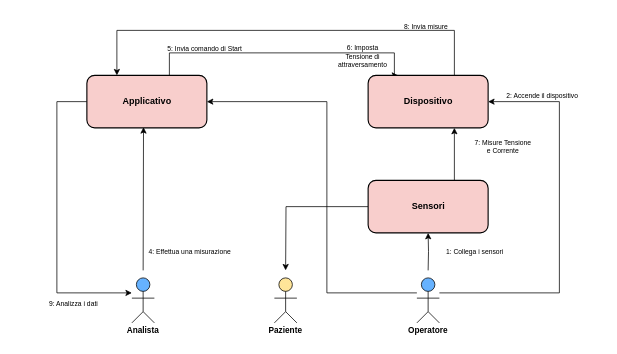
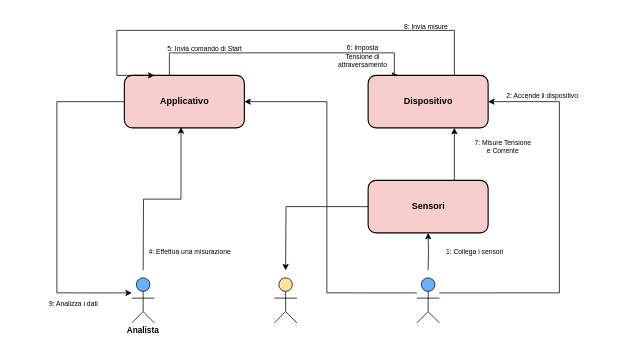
  <mxCell id="0" />
  <mxCell id="1" parent="0" />
  <mxCell id="2" style="edgeStyle=orthogonalEdgeStyle;rounded=0;orthogonalLoop=1;jettySize=auto;html=1;" edge="1" parent="1" source="4"><mxGeometry relative="1" as="geometry"><mxPoint x="175" y="390.029" as="targetPoint" /><Array as="points"><mxPoint x="75" y="135" /><mxPoint x="75" y="390" /></Array></mxGeometry></mxCell>
  <mxCell id="3" style="edgeStyle=orthogonalEdgeStyle;rounded=0;orthogonalLoop=1;jettySize=auto;html=1;entryX=0.25;entryY=0;entryDx=0;entryDy=0;" edge="1" parent="1" source="4" target="6"><mxGeometry relative="1" as="geometry"><Array as="points"><mxPoint x="225" y="70" /><mxPoint x="525" y="70" /></Array></mxGeometry></mxCell>
- <mxCell id="4" value="&lt;b&gt;Applicativo&lt;/b&gt;" style="text;html=1;align=center;verticalAlign=middle;dashed=0;fillColor=#f8cecc;strokeColor=#000000;rounded=1;strokeWidth=1.5;" vertex="1" parent="1"><mxGeometry x="115" y="100" width="160" height="70" as="geometry" /></mxCell>
+ <mxCell id="4" value="&lt;b&gt;Applicativo&lt;/b&gt;" style="text;html=1;align=center;verticalAlign=middle;dashed=0;fillColor=#f8cecc;strokeColor=#000000;rounded=1;strokeWidth=1.5;" vertex="1" parent="1"><mxGeometry x="165" y="100" width="160" height="70" as="geometry" /></mxCell>
  <mxCell id="5" style="edgeStyle=orthogonalEdgeStyle;rounded=0;orthogonalLoop=1;jettySize=auto;html=1;entryX=0.25;entryY=0;entryDx=0;entryDy=0;" edge="1" parent="1" source="6" target="4"><mxGeometry relative="1" as="geometry"><Array as="points"><mxPoint x="605" y="40" /><mxPoint x="155" y="40" /></Array></mxGeometry></mxCell>
  <mxCell id="6" value="&lt;b&gt;Dispositivo&lt;/b&gt;" style="text;html=1;align=center;verticalAlign=middle;dashed=0;fillColor=#f8cecc;strokeColor=#000000;rounded=1;strokeWidth=1.5;" vertex="1" parent="1"><mxGeometry x="490" y="100" width="160" height="70" as="geometry" /></mxCell>
  <mxCell id="7" style="edgeStyle=orthogonalEdgeStyle;rounded=0;orthogonalLoop=1;jettySize=auto;html=1;entryX=0.472;entryY=0.987;entryDx=0;entryDy=0;entryPerimeter=0;" edge="1" parent="1" target="4"><mxGeometry relative="1" as="geometry"><mxPoint x="190.029" y="360" as="sourcePoint" /></mxGeometry></mxCell>
  <mxCell id="8" style="edgeStyle=orthogonalEdgeStyle;rounded=0;orthogonalLoop=1;jettySize=auto;html=1;exitX=0.5;exitY=0;exitDx=0;exitDy=0;exitPerimeter=0;" edge="1" parent="1" target="13"><mxGeometry relative="1" as="geometry"><mxPoint x="570" y="360" as="sourcePoint" /></mxGeometry></mxCell>
  <mxCell id="9" style="edgeStyle=orthogonalEdgeStyle;rounded=0;orthogonalLoop=1;jettySize=auto;html=1;entryX=1;entryY=0.5;entryDx=0;entryDy=0;" edge="1" parent="1" target="6"><mxGeometry relative="1" as="geometry"><mxPoint x="585" y="390.029" as="sourcePoint" /><Array as="points"><mxPoint x="745" y="390" /><mxPoint x="745" y="135" /></Array></mxGeometry></mxCell>
  <mxCell id="10" style="edgeStyle=orthogonalEdgeStyle;rounded=0;orthogonalLoop=1;jettySize=auto;html=1;entryX=1;entryY=0.5;entryDx=0;entryDy=0;" edge="1" parent="1" target="4"><mxGeometry relative="1" as="geometry"><mxPoint x="555" y="390.029" as="sourcePoint" /><Array as="points"><mxPoint x="435" y="390" /><mxPoint x="435" y="135" /></Array></mxGeometry></mxCell>
  <mxCell id="11" style="edgeStyle=orthogonalEdgeStyle;rounded=0;orthogonalLoop=1;jettySize=auto;html=1;" edge="1" parent="1" source="13"><mxGeometry relative="1" as="geometry"><mxPoint x="605" y="170" as="targetPoint" /><Array as="points"><mxPoint x="605" y="170" /></Array></mxGeometry></mxCell>
  <mxCell id="12" style="edgeStyle=orthogonalEdgeStyle;orthogonalLoop=1;jettySize=auto;html=1;entryX=0.5;entryY=0;entryDx=0;entryDy=0;entryPerimeter=0;rounded=0;" edge="1" parent="1" source="13"><mxGeometry relative="1" as="geometry"><mxPoint x="380" y="360" as="targetPoint" /></mxGeometry></mxCell>
  <mxCell id="13" value="&lt;b&gt;Sensori&lt;/b&gt;" style="text;html=1;align=center;verticalAlign=middle;dashed=0;fillColor=#f8cecc;strokeColor=#000000;rounded=1;strokeWidth=1.5;" vertex="1" parent="1"><mxGeometry x="490" y="240" width="160" height="70" as="geometry" /></mxCell>
  <mxCell id="14" value="1: Collega i sensori" style="text;html=1;strokeColor=none;fillColor=none;align=center;verticalAlign=middle;whiteSpace=wrap;rounded=0;fontSize=9;" vertex="1" parent="1"><mxGeometry x="555" y="320" width="155" height="30" as="geometry" /></mxCell>
  <mxCell id="15" value="2: Accende il dispositivo" style="text;html=1;strokeColor=none;fillColor=none;align=center;verticalAlign=middle;whiteSpace=wrap;rounded=0;fontSize=9;" vertex="1" parent="1"><mxGeometry x="645" y="112.5" width="155" height="30" as="geometry" /></mxCell>
  <mxCell id="16" value="7: Misure Tensione e Corrente" style="text;html=1;strokeColor=none;fillColor=none;align=center;verticalAlign=middle;whiteSpace=wrap;rounded=0;fontSize=9;" vertex="1" parent="1"><mxGeometry x="630" y="180" width="80" height="30" as="geometry" /></mxCell>
  <mxCell id="17" value="9: Analizza i dati" style="text;html=1;strokeColor=none;fillColor=none;align=center;verticalAlign=middle;whiteSpace=wrap;rounded=0;fontSize=9;" vertex="1" parent="1"><mxGeometry x="20" y="390" width="155" height="30" as="geometry" /></mxCell>
  <mxCell id="18" value="4: Effettua una misurazione" style="text;html=1;strokeColor=none;fillColor=none;align=center;verticalAlign=middle;whiteSpace=wrap;rounded=0;fontSize=9;" vertex="1" parent="1"><mxGeometry x="175" y="320" width="155" height="30" as="geometry" /></mxCell>
  <mxCell id="19" value="5: Invia comando di Start" style="text;html=1;strokeColor=none;fillColor=none;align=center;verticalAlign=middle;whiteSpace=wrap;rounded=0;fontSize=9;" vertex="1" parent="1"><mxGeometry x="195" y="50" width="155" height="30" as="geometry" /></mxCell>
  <mxCell id="20" value="8: Invia misure" style="text;html=1;strokeColor=none;fillColor=none;align=center;verticalAlign=middle;whiteSpace=wrap;rounded=0;fontSize=9;" vertex="1" parent="1"><mxGeometry x="490" y="20" width="155" height="30" as="geometry" /></mxCell>
  <mxCell id="21" value="6: Imposta Tensione di attraversamento" style="text;html=1;strokeColor=none;fillColor=none;align=center;verticalAlign=middle;whiteSpace=wrap;rounded=0;fontSize=9;" vertex="1" parent="1"><mxGeometry x="442.5" y="60" width="80" height="30" as="geometry" /></mxCell>
  <mxCell id="22" value="" style="html=1;outlineConnect=0;whiteSpace=wrap;fillColor=#66B2FF;verticalLabelPosition=bottom;verticalAlign=top;align=center;shape=mxgraph.archimate3.actor;rounded=1;fontSize=9;strokeColor=#000000;" vertex="1" parent="1"><mxGeometry x="175" y="370" width="30" height="60" as="geometry" /></mxCell>
  <mxCell id="23" value="" style="html=1;outlineConnect=0;whiteSpace=wrap;fillColor=#FFE599;verticalLabelPosition=bottom;verticalAlign=top;align=center;shape=mxgraph.archimate3.actor;rounded=1;fontSize=9;strokeColor=#000000;" vertex="1" parent="1"><mxGeometry x="365" y="370" width="30" height="60" as="geometry" /></mxCell>
  <mxCell id="24" value="" style="html=1;outlineConnect=0;whiteSpace=wrap;fillColor=#66B2FF;verticalLabelPosition=bottom;verticalAlign=top;align=center;shape=mxgraph.archimate3.actor;rounded=1;fontSize=9;strokeColor=#000000;" vertex="1" parent="1"><mxGeometry x="555" y="370" width="30" height="60" as="geometry" /></mxCell>
  <mxCell id="25" value="Analista" style="text;html=1;strokeColor=none;fillColor=none;align=center;verticalAlign=middle;whiteSpace=wrap;rounded=0;fontSize=11;fontStyle=1" vertex="1" parent="1"><mxGeometry x="165" y="430" width="50" height="20" as="geometry" /></mxCell>
- <mxCell id="26" value="Operatore" style="text;html=1;strokeColor=none;fillColor=none;align=center;verticalAlign=middle;whiteSpace=wrap;rounded=0;fontSize=11;fontStyle=1" vertex="1" parent="1"><mxGeometry x="545" y="430" width="50" height="20" as="geometry" /></mxCell>
- <mxCell id="27" value="Paziente" style="text;html=1;strokeColor=none;fillColor=none;align=center;verticalAlign=middle;whiteSpace=wrap;rounded=0;fontSize=11;fontStyle=1" vertex="1" parent="1"><mxGeometry x="355" y="430" width="50" height="20" as="geometry" /></mxCell>
  <mxCell id="28" style="edgeStyle=orthogonalEdgeStyle;rounded=0;orthogonalLoop=1;jettySize=auto;html=1;exitX=0.5;exitY=1;exitDx=0;exitDy=0;fontSize=10;" edge="1" parent="1" source="25" target="25"><mxGeometry relative="1" as="geometry" /></mxCell>
